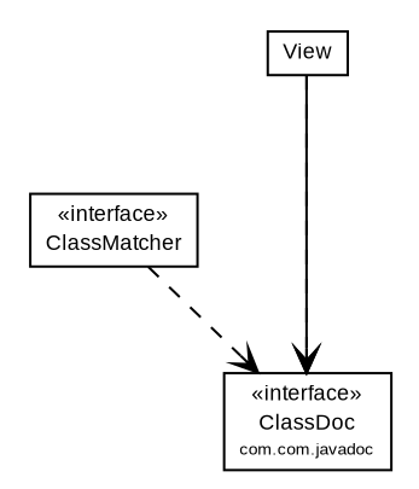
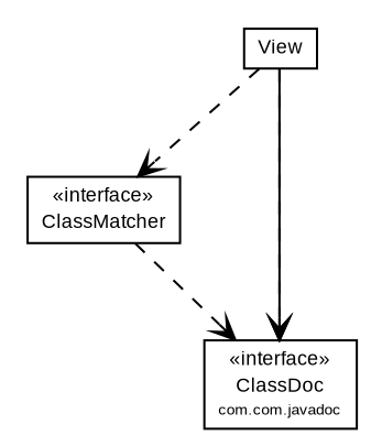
  digraph {
    node [fontcolor=black fontname=arial fontsize=9.0 shape=plaintext]
    edge [arrowhead=open color=black fontcolor=black fontname=arial fontsize=10.0 headport=p labelfontname=arial labelfontsize=10 style=dashed tailport=p]
    n1 [label=<<table border="0" cellborder="1" cellspacing="0" cellpadding="2" port="p" href="./View.html"> 		<tr><td><table border="0" cellspacing="0" cellpadding="1"> 			<tr><td> View </td></tr> 		</table></td></tr> 		</table>>]
    n2 [label=<<table border="0" cellborder="1" cellspacing="0" cellpadding="2" port="p" href="./ClassMatcher.html"> 		<tr><td><table border="0" cellspacing="0" cellpadding="1"> 			<tr><td> &laquo;interface&raquo; </td></tr> 			<tr><td> ClassMatcher </td></tr> 		</table></td></tr> 		</table>>]
    n3 [label=<<table border="0" cellborder="1" cellspacing="0" cellpadding="2" port="p" href="http://java.sun.com/j2se/1.5.0/docs/guide/javadoc/doclet/spec/com/sun/javadoc/ClassDoc.html"> 		<tr><td><table border="0" cellspacing="0" cellpadding="1"> 			<tr><td> &laquo;interface&raquo; </td></tr> 			<tr><td> ClassDoc </td></tr> 			<tr><td><font point-size="7.0"> com.com.javadoc </font></td></tr> 		</table></td></tr> 		</table>>]
+   n1 -> n2
    n1 -> n3 [style=""]
    n1 -> n3
    n2 -> n3
  }
